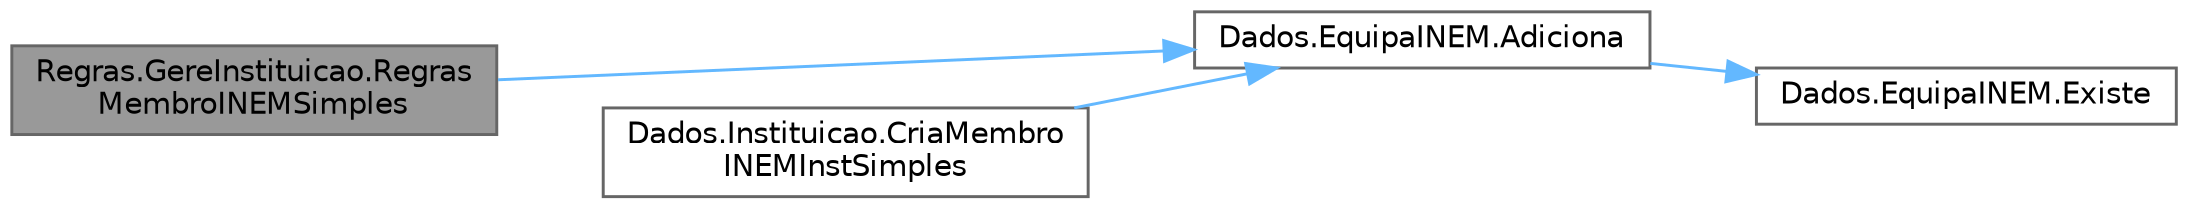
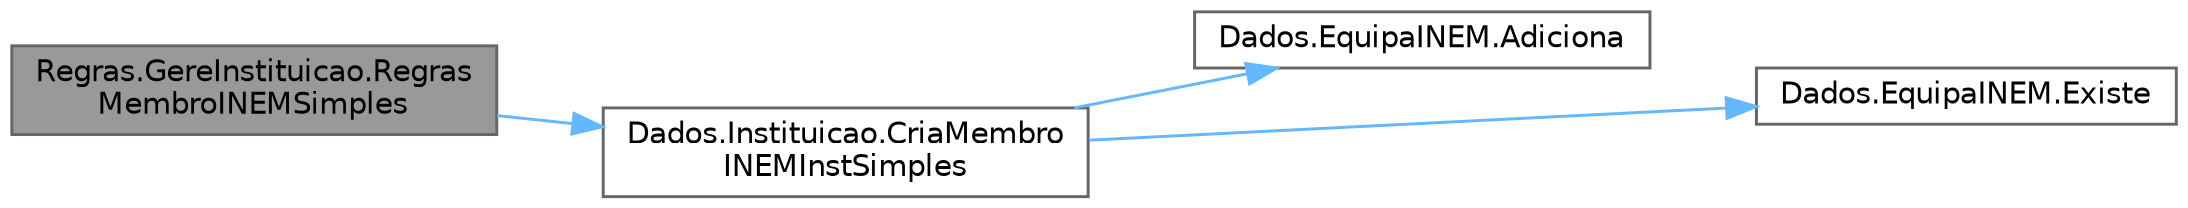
  digraph {
    rankdir=LR
    node [color=grey40 fillcolor=white fontname=Helvetica fontsize=10 shape=box style=filled]
    edge [color=steelblue1 fontname=Helvetica fontsize=10 labelfontname=Helvetica labelfontsize=10 style=solid]
    n1 [color=gray40 fillcolor=grey60 fontcolor=black height=0.2 label="Regras.GereInstituicao.Regras\lMembroINEMSimples" width=0.4]
    n2 [height=0.2 label="Dados.Instituicao.CriaMembro\lINEMInstSimples" width=0.4]
    n3 [height=0.2 label="Dados.EquipaINEM.Adiciona" width=0.4]
    n4 [height=0.2 label="Dados.EquipaINEM.Existe" width=0.4]
-   n1 -> n3
+   n1 -> n2
    n2 -> n3
-   n3 -> n4
+   n2 -> n4
  }
